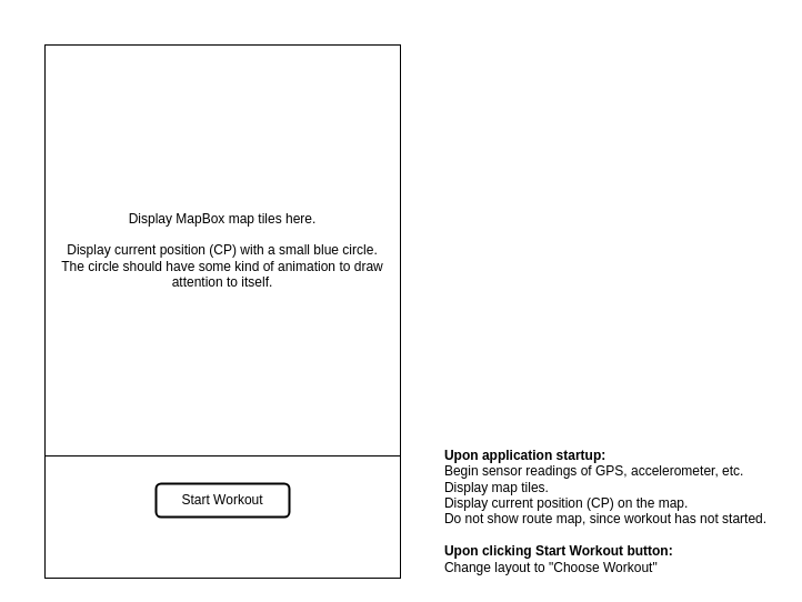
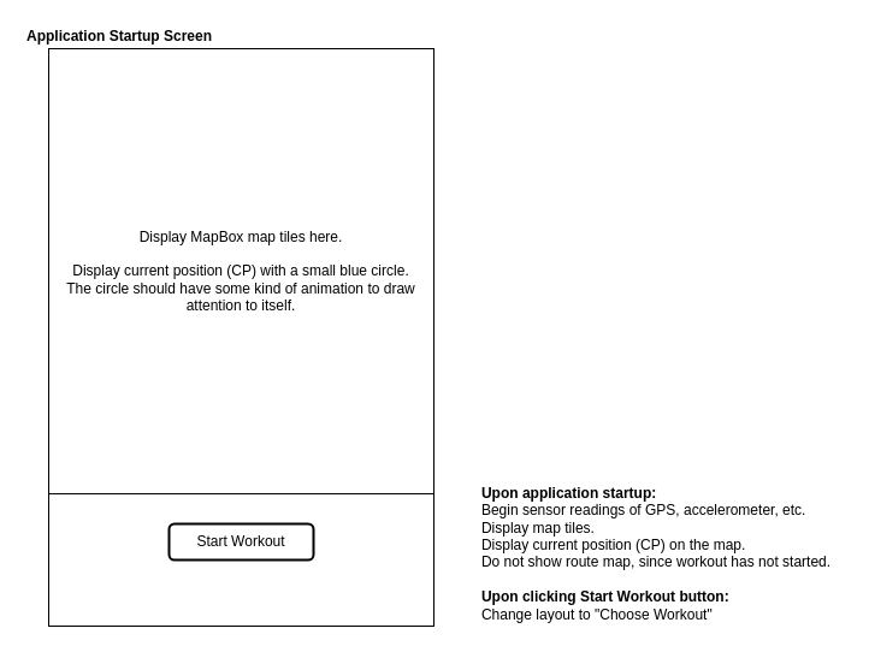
  <mxCell id="0" />
  <mxCell id="1" parent="0" />
  <mxCell id="2" value="" style="rounded=0;whiteSpace=wrap;html=1;" parent="1" vertex="1"><mxGeometry x="40" y="40" width="320" height="480" as="geometry" /></mxCell>
  <mxCell id="3" value="Display MapBox map tiles here.&lt;br&gt;&lt;br&gt;Display current position (CP) with a small blue circle. The circle should have some kind of animation to draw attention to itself.&lt;br&gt;" style="rounded=0;whiteSpace=wrap;html=1;spacingLeft=10;spacingRight=10;" parent="1" vertex="1"><mxGeometry x="40" y="40" width="320" height="370" as="geometry" /></mxCell>
  <mxCell id="4" value="Start Workout" style="rounded=1;whiteSpace=wrap;html=1;strokeWidth=2;perimeterSpacing=0;" parent="1" vertex="1"><mxGeometry x="140" y="435" width="120" height="30" as="geometry" /></mxCell>
  <mxCell id="5" value="&lt;div style=&quot;text-align: left&quot;&gt;&lt;span&gt;&lt;b&gt;Upon application startup:&lt;/b&gt;&lt;/span&gt;&lt;/div&gt;&lt;div style=&quot;text-align: left&quot;&gt;&lt;span&gt;Begin sensor readings of GPS, accelerometer, etc.&lt;/span&gt;&lt;br&gt;&lt;/div&gt;&lt;div style=&quot;text-align: left&quot;&gt;&lt;span&gt;Display map tiles.&lt;/span&gt;&lt;/div&gt;&lt;div style=&quot;text-align: left&quot;&gt;&lt;span&gt;Display current position (CP) on the map.&lt;/span&gt;&lt;/div&gt;&lt;div style=&quot;text-align: left&quot;&gt;&lt;span&gt;Do not show route map, since workout has not started.&lt;/span&gt;&lt;/div&gt;&lt;div style=&quot;text-align: left&quot;&gt;&lt;br&gt;&lt;/div&gt;&lt;div style=&quot;text-align: left&quot;&gt;&lt;b&gt;Upon clicking Start Workout button:&lt;/b&gt;&lt;/div&gt;&lt;div style=&quot;text-align: left&quot;&gt;Change layout to &quot;Choose Workout&quot;&lt;/div&gt;" style="text;html=1;strokeColor=none;fillColor=none;align=center;verticalAlign=bottom;whiteSpace=wrap;rounded=0;" parent="1" vertex="1"><mxGeometry x="390" y="250" width="310" height="270" as="geometry" /></mxCell>
+ <mxCell id="6" value="Application Startup Screen" style="text;html=1;strokeColor=none;fillColor=none;align=left;verticalAlign=middle;whiteSpace=wrap;rounded=0;fontStyle=1" parent="1" vertex="1"><mxGeometry x="20" y="20" width="230" height="20" as="geometry" /></mxCell>
